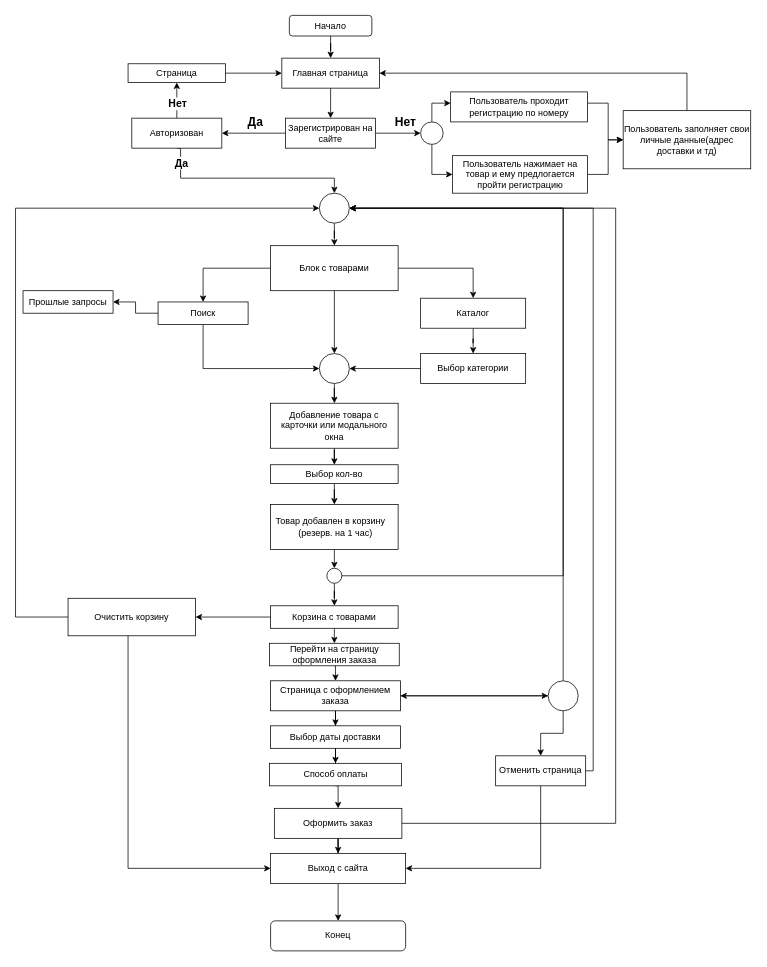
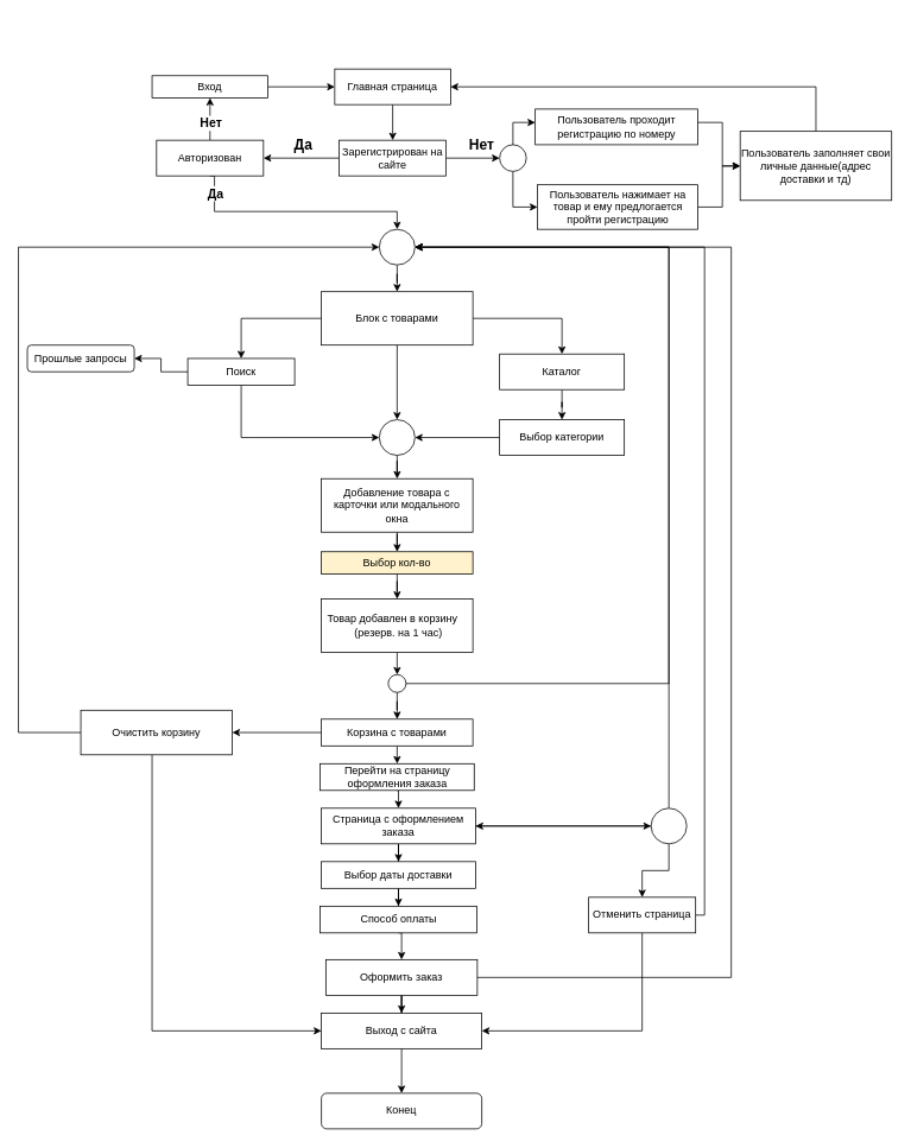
  <mxCell id="0" />
  <mxCell id="1" parent="0" />
  <mxCell id="2" value="" style="edgeStyle=orthogonalEdgeStyle;rounded=0;orthogonalLoop=1;jettySize=auto;html=1;" edge="1" parent="1" source="3" target="45"><mxGeometry relative="1" as="geometry" /></mxCell>
  <mxCell id="3" value="Главная страница" style="rounded=0;whiteSpace=wrap;html=1;" vertex="1" parent="1"><mxGeometry x="375" y="77" width="130" height="40" as="geometry" /></mxCell>
  <mxCell id="4" value="" style="edgeStyle=orthogonalEdgeStyle;rounded=0;orthogonalLoop=1;jettySize=auto;html=1;" edge="1" parent="1" source="5" target="9"><mxGeometry relative="1" as="geometry"><Array as="points"><mxPoint x="810" y="137" /><mxPoint x="810" y="186" /></Array></mxGeometry></mxCell>
  <mxCell id="5" value="Пользователь проходит регистрацию по номеру" style="rounded=0;whiteSpace=wrap;html=1;" vertex="1" parent="1"><mxGeometry x="600" y="122" width="182.5" height="40" as="geometry" /></mxCell>
  <mxCell id="6" style="edgeStyle=orthogonalEdgeStyle;rounded=0;orthogonalLoop=1;jettySize=auto;html=1;entryX=0;entryY=0.5;entryDx=0;entryDy=0;" edge="1" parent="1" source="7" target="9"><mxGeometry relative="1" as="geometry"><Array as="points"><mxPoint x="810" y="232" /><mxPoint x="810" y="186" /></Array></mxGeometry></mxCell>
  <mxCell id="7" value="Пользователь нажимает на товар и ему предлогается пройти регистрацию" style="rounded=0;whiteSpace=wrap;html=1;" vertex="1" parent="1"><mxGeometry x="602.5" y="207" width="180" height="50" as="geometry" /></mxCell>
  <mxCell id="8" style="edgeStyle=orthogonalEdgeStyle;rounded=0;orthogonalLoop=1;jettySize=auto;html=1;entryX=1;entryY=0.5;entryDx=0;entryDy=0;" edge="1" parent="1" source="9" target="3"><mxGeometry relative="1" as="geometry"><mxPoint x="850" y="7" as="targetPoint" /><Array as="points"><mxPoint x="915" y="97" /></Array></mxGeometry></mxCell>
  <mxCell id="9" value="Пользователь заполняет свои личные данные(адрес доставки и тд)" style="rounded=0;whiteSpace=wrap;html=1;" vertex="1" parent="1"><mxGeometry x="830" y="147" width="170" height="77.5" as="geometry" /></mxCell>
  <mxCell id="10" value="" style="edgeStyle=orthogonalEdgeStyle;rounded=0;orthogonalLoop=1;jettySize=auto;html=1;" edge="1" parent="1" source="13" target="25"><mxGeometry relative="1" as="geometry" /></mxCell>
  <mxCell id="11" value="" style="edgeStyle=orthogonalEdgeStyle;rounded=0;orthogonalLoop=1;jettySize=auto;html=1;" edge="1" parent="1" source="13" target="28"><mxGeometry relative="1" as="geometry" /></mxCell>
  <mxCell id="12" style="edgeStyle=orthogonalEdgeStyle;rounded=0;orthogonalLoop=1;jettySize=auto;html=1;entryX=0.5;entryY=0;entryDx=0;entryDy=0;" edge="1" parent="1" source="13" target="64"><mxGeometry relative="1" as="geometry" /></mxCell>
  <mxCell id="13" value="Блок с товарами" style="rounded=0;whiteSpace=wrap;html=1;" vertex="1" parent="1"><mxGeometry x="360" y="327" width="170" height="60" as="geometry" /></mxCell>
  <mxCell id="14" style="edgeStyle=orthogonalEdgeStyle;rounded=0;orthogonalLoop=1;jettySize=auto;html=1;exitX=0.5;exitY=1;exitDx=0;exitDy=0;entryX=0.5;entryY=0;entryDx=0;entryDy=0;" edge="1" parent="1" source="15" target="75"><mxGeometry relative="1" as="geometry" /></mxCell>
  <mxCell id="15" value="Товар добавлен в корзину&amp;nbsp; &amp;nbsp; &amp;nbsp;(резерв. на 1 час)" style="whiteSpace=wrap;html=1;rounded=0;" vertex="1" parent="1"><mxGeometry x="360" y="672" width="170" height="60" as="geometry" /></mxCell>
  <mxCell id="16" value="" style="edgeStyle=orthogonalEdgeStyle;rounded=0;orthogonalLoop=1;jettySize=auto;html=1;" edge="1" parent="1" source="18" target="23"><mxGeometry relative="1" as="geometry"><Array as="points"><mxPoint x="170" y="1157" /></Array></mxGeometry></mxCell>
  <mxCell id="17" style="edgeStyle=orthogonalEdgeStyle;rounded=0;orthogonalLoop=1;jettySize=auto;html=1;exitX=0;exitY=0.5;exitDx=0;exitDy=0;entryX=0;entryY=0.5;entryDx=0;entryDy=0;" edge="1" parent="1" source="18" target="57"><mxGeometry relative="1" as="geometry"><Array as="points"><mxPoint x="20" y="822" /><mxPoint x="20" y="277" /></Array></mxGeometry></mxCell>
  <mxCell id="18" value="Очистить корзину" style="whiteSpace=wrap;html=1;rounded=0;" vertex="1" parent="1"><mxGeometry x="90" y="797" width="170" height="50" as="geometry" /></mxCell>
  <mxCell id="19" style="edgeStyle=orthogonalEdgeStyle;rounded=0;orthogonalLoop=1;jettySize=auto;html=1;entryX=1;entryY=0.5;entryDx=0;entryDy=0;exitX=1;exitY=0.5;exitDx=0;exitDy=0;" edge="1" parent="1" source="21" target="57"><mxGeometry relative="1" as="geometry"><mxPoint x="600" y="1102" as="sourcePoint" /><mxPoint x="615" y="302" as="targetPoint" /><Array as="points"><mxPoint x="820" y="1097" /><mxPoint x="820" y="277" /></Array></mxGeometry></mxCell>
  <mxCell id="20" style="edgeStyle=orthogonalEdgeStyle;rounded=0;orthogonalLoop=1;jettySize=auto;html=1;entryX=0.5;entryY=0;entryDx=0;entryDy=0;" edge="1" parent="1" source="21" target="23"><mxGeometry relative="1" as="geometry" /></mxCell>
  <mxCell id="21" value="Оформить заказ" style="whiteSpace=wrap;html=1;rounded=0;" vertex="1" parent="1"><mxGeometry x="365" y="1077" width="170" height="40" as="geometry" /></mxCell>
  <mxCell id="22" style="edgeStyle=orthogonalEdgeStyle;rounded=0;orthogonalLoop=1;jettySize=auto;html=1;exitX=0.5;exitY=1;exitDx=0;exitDy=0;entryX=0.5;entryY=0;entryDx=0;entryDy=0;" edge="1" parent="1" source="23" target="72"><mxGeometry relative="1" as="geometry" /></mxCell>
  <mxCell id="23" value="Выход с сайта" style="whiteSpace=wrap;html=1;rounded=0;" vertex="1" parent="1"><mxGeometry x="360" y="1137" width="180" height="40" as="geometry" /></mxCell>
  <mxCell id="24" value="" style="edgeStyle=orthogonalEdgeStyle;rounded=0;orthogonalLoop=1;jettySize=auto;html=1;" edge="1" parent="1" source="25" target="33"><mxGeometry relative="1" as="geometry" /></mxCell>
  <mxCell id="25" value="Каталог" style="whiteSpace=wrap;html=1;rounded=0;" vertex="1" parent="1"><mxGeometry x="560" y="397" width="140" height="40" as="geometry" /></mxCell>
  <mxCell id="26" style="edgeStyle=orthogonalEdgeStyle;rounded=0;orthogonalLoop=1;jettySize=auto;html=1;entryX=1;entryY=0.5;entryDx=0;entryDy=0;" edge="1" parent="1" source="28" target="29"><mxGeometry relative="1" as="geometry" /></mxCell>
  <mxCell id="27" style="edgeStyle=orthogonalEdgeStyle;rounded=0;orthogonalLoop=1;jettySize=auto;html=1;entryX=0;entryY=0.5;entryDx=0;entryDy=0;" edge="1" parent="1" source="28" target="64"><mxGeometry relative="1" as="geometry"><Array as="points"><mxPoint x="270" y="491" /></Array></mxGeometry></mxCell>
  <mxCell id="28" value="Поиск" style="whiteSpace=wrap;html=1;rounded=0;" vertex="1" parent="1"><mxGeometry x="210" y="402" width="120" height="30" as="geometry" /></mxCell>
- <mxCell id="29" value="Прошлые запросы" style="whiteSpace=wrap;html=1;rounded=0;" vertex="1" parent="1"><mxGeometry x="30" y="387" width="120" height="30" as="geometry" /></mxCell>
+ <mxCell id="29" value="Прошлые запросы" style="whiteSpace=wrap;html=1;rounded=1;" vertex="1" parent="1"><mxGeometry x="30" y="387" width="120" height="30" as="geometry" /></mxCell>
  <mxCell id="30" value="" style="edgeStyle=orthogonalEdgeStyle;rounded=0;orthogonalLoop=1;jettySize=auto;html=1;entryX=0.5;entryY=0;entryDx=0;entryDy=0;" edge="1" parent="1" source="31" target="35"><mxGeometry relative="1" as="geometry"><mxPoint x="445" y="627" as="targetPoint" /></mxGeometry></mxCell>
  <mxCell id="31" value="Добавление товара с карточки или модального окна" style="whiteSpace=wrap;html=1;rounded=0;" vertex="1" parent="1"><mxGeometry x="360" y="537" width="170" height="60" as="geometry" /></mxCell>
  <mxCell id="32" style="edgeStyle=orthogonalEdgeStyle;rounded=0;orthogonalLoop=1;jettySize=auto;html=1;entryX=1;entryY=0.5;entryDx=0;entryDy=0;" edge="1" parent="1" source="33" target="64"><mxGeometry relative="1" as="geometry" /></mxCell>
  <mxCell id="33" value="Выбор категории" style="whiteSpace=wrap;html=1;rounded=0;" vertex="1" parent="1"><mxGeometry x="560" y="470.75" width="140" height="40" as="geometry" /></mxCell>
  <mxCell id="34" value="" style="edgeStyle=orthogonalEdgeStyle;rounded=0;orthogonalLoop=1;jettySize=auto;html=1;" edge="1" parent="1" source="35" target="15"><mxGeometry relative="1" as="geometry" /></mxCell>
- <mxCell id="35" value="Выбор кол-во" style="whiteSpace=wrap;html=1;" vertex="1" parent="1"><mxGeometry x="360" y="619" width="170" height="25" as="geometry" /></mxCell>
+ <mxCell id="35" value="Выбор кол-во" style="whiteSpace=wrap;html=1;fillColor=#fff2cc;" vertex="1" parent="1"><mxGeometry x="360" y="619" width="170" height="25" as="geometry" /></mxCell>
  <mxCell id="36" value="" style="edgeStyle=orthogonalEdgeStyle;rounded=0;orthogonalLoop=1;jettySize=auto;html=1;" edge="1" parent="1" source="38" target="40"><mxGeometry relative="1" as="geometry" /></mxCell>
  <mxCell id="37" style="edgeStyle=orthogonalEdgeStyle;rounded=0;orthogonalLoop=1;jettySize=auto;html=1;entryX=0;entryY=0.5;entryDx=0;entryDy=0;" edge="1" parent="1" source="38" target="68"><mxGeometry relative="1" as="geometry"><mxPoint x="655" y="837" as="targetPoint" /></mxGeometry></mxCell>
  <mxCell id="38" value="Страница с оформлением заказа" style="whiteSpace=wrap;html=1;rounded=0;" vertex="1" parent="1"><mxGeometry x="360" y="907" width="173" height="40" as="geometry" /></mxCell>
  <mxCell id="39" value="" style="edgeStyle=orthogonalEdgeStyle;rounded=0;orthogonalLoop=1;jettySize=auto;html=1;" edge="1" parent="1" source="40" target="42"><mxGeometry relative="1" as="geometry" /></mxCell>
  <mxCell id="40" value="Выбор даты доставки" style="whiteSpace=wrap;html=1;rounded=0;" vertex="1" parent="1"><mxGeometry x="360" y="967" width="173" height="30" as="geometry" /></mxCell>
  <mxCell id="41" style="edgeStyle=orthogonalEdgeStyle;rounded=0;orthogonalLoop=1;jettySize=auto;html=1;exitX=0.5;exitY=1;exitDx=0;exitDy=0;entryX=0.5;entryY=0;entryDx=0;entryDy=0;" edge="1" parent="1" source="42" target="21"><mxGeometry relative="1" as="geometry" /></mxCell>
  <mxCell id="42" value="Способ оплаты" style="whiteSpace=wrap;html=1;rounded=0;" vertex="1" parent="1"><mxGeometry x="358.5" y="1017" width="176" height="30" as="geometry" /></mxCell>
  <mxCell id="43" value="" style="edgeStyle=orthogonalEdgeStyle;rounded=0;orthogonalLoop=1;jettySize=auto;html=1;entryX=0;entryY=0.5;entryDx=0;entryDy=0;" edge="1" parent="1" source="45" target="60"><mxGeometry relative="1" as="geometry"><mxPoint x="590" y="177" as="targetPoint" /></mxGeometry></mxCell>
  <mxCell id="44" value="" style="edgeStyle=orthogonalEdgeStyle;rounded=0;orthogonalLoop=1;jettySize=auto;html=1;" edge="1" parent="1" source="45" target="54"><mxGeometry relative="1" as="geometry" /></mxCell>
  <mxCell id="45" value="Зарегистрирован на сайте" style="rounded=0;whiteSpace=wrap;html=1;" vertex="1" parent="1"><mxGeometry x="380" y="157" width="120" height="40" as="geometry" /></mxCell>
  <mxCell id="46" style="edgeStyle=orthogonalEdgeStyle;rounded=0;orthogonalLoop=1;jettySize=auto;html=1;entryX=0;entryY=0.5;entryDx=0;entryDy=0;" edge="1" parent="1" source="47" target="3"><mxGeometry relative="1" as="geometry"><mxPoint x="350" y="97" as="targetPoint" /></mxGeometry></mxCell>
- <mxCell id="47" value="Страница" style="rounded=0;whiteSpace=wrap;html=1;" vertex="1" parent="1"><mxGeometry x="170" y="84.5" width="130" height="25" as="geometry" /></mxCell>
+ <mxCell id="47" value="Вход" style="rounded=0;whiteSpace=wrap;html=1;" vertex="1" parent="1"><mxGeometry x="170" y="84.5" width="130" height="25" as="geometry" /></mxCell>
  <mxCell id="48" style="edgeStyle=orthogonalEdgeStyle;rounded=0;orthogonalLoop=1;jettySize=auto;html=1;exitX=0.5;exitY=1;exitDx=0;exitDy=0;" edge="1" parent="1" source="47" target="47"><mxGeometry relative="1" as="geometry" /></mxCell>
  <mxCell id="49" value="&lt;font size=&quot;3&quot;&gt;&lt;b&gt;Нет&lt;/b&gt;&lt;/font&gt;" style="text;html=1;align=center;verticalAlign=middle;whiteSpace=wrap;rounded=0;" vertex="1" parent="1"><mxGeometry x="500" y="147" width="80" height="30" as="geometry" /></mxCell>
  <mxCell id="50" value="" style="edgeStyle=orthogonalEdgeStyle;rounded=0;orthogonalLoop=1;jettySize=auto;html=1;" edge="1" parent="1" source="54" target="47"><mxGeometry relative="1" as="geometry" /></mxCell>
  <mxCell id="51" value="&lt;b&gt;&lt;font style=&quot;font-size: 14px;&quot;&gt;Нет&lt;/font&gt;&lt;/b&gt;" style="edgeLabel;html=1;align=center;verticalAlign=middle;resizable=0;points=[];fillColor=#FF2B1C;" vertex="1" connectable="0" parent="50"><mxGeometry x="0.402" y="-2" relative="1" as="geometry"><mxPoint x="-2" y="13" as="offset" /></mxGeometry></mxCell>
  <mxCell id="52" style="edgeStyle=orthogonalEdgeStyle;rounded=0;orthogonalLoop=1;jettySize=auto;html=1;entryX=0.5;entryY=0;entryDx=0;entryDy=0;exitX=0.5;exitY=1;exitDx=0;exitDy=0;" edge="1" parent="1" source="54" target="57"><mxGeometry relative="1" as="geometry"><mxPoint x="439.97" y="277" as="targetPoint" /><mxPoint x="239.969" y="207" as="sourcePoint" /><Array as="points"><mxPoint x="240" y="197" /><mxPoint x="240" y="237" /></Array></mxGeometry></mxCell>
  <mxCell id="53" value="&lt;font style=&quot;font-size: 14px;&quot;&gt;&lt;b&gt;Да&lt;/b&gt;&lt;/font&gt;" style="edgeLabel;html=1;align=center;verticalAlign=middle;resizable=0;points=[];" vertex="1" connectable="0" parent="52"><mxGeometry x="-0.769" y="3" relative="1" as="geometry"><mxPoint x="-3" y="-7" as="offset" /></mxGeometry></mxCell>
  <mxCell id="54" value="Авторизован" style="whiteSpace=wrap;html=1;rounded=0;" vertex="1" parent="1"><mxGeometry x="175" y="157" width="120" height="40" as="geometry" /></mxCell>
  <mxCell id="55" value="&lt;font size=&quot;3&quot;&gt;&lt;b&gt;Да&lt;/b&gt;&lt;/font&gt;" style="text;html=1;align=center;verticalAlign=middle;whiteSpace=wrap;rounded=0;" vertex="1" parent="1"><mxGeometry x="310" y="147" width="60" height="30" as="geometry" /></mxCell>
  <mxCell id="56" style="edgeStyle=orthogonalEdgeStyle;rounded=0;orthogonalLoop=1;jettySize=auto;html=1;entryX=0.5;entryY=0;entryDx=0;entryDy=0;" edge="1" parent="1" source="57" target="13"><mxGeometry relative="1" as="geometry" /></mxCell>
  <mxCell id="57" value="" style="ellipse;whiteSpace=wrap;html=1;aspect=fixed;" vertex="1" parent="1"><mxGeometry x="425" y="257" width="40" height="40" as="geometry" /></mxCell>
  <mxCell id="58" value="" style="edgeStyle=orthogonalEdgeStyle;rounded=0;orthogonalLoop=1;jettySize=auto;html=1;" edge="1" parent="1" source="60" target="5"><mxGeometry relative="1" as="geometry"><Array as="points"><mxPoint x="575" y="137" /></Array></mxGeometry></mxCell>
  <mxCell id="59" style="edgeStyle=orthogonalEdgeStyle;rounded=0;orthogonalLoop=1;jettySize=auto;html=1;entryX=0;entryY=0.5;entryDx=0;entryDy=0;" edge="1" parent="1" source="60" target="7"><mxGeometry relative="1" as="geometry"><Array as="points"><mxPoint x="575" y="232" /></Array></mxGeometry></mxCell>
  <mxCell id="60" value="" style="ellipse;whiteSpace=wrap;html=1;aspect=fixed;" vertex="1" parent="1"><mxGeometry x="560" y="162" width="30" height="30" as="geometry" /></mxCell>
- <mxCell id="61" style="edgeStyle=orthogonalEdgeStyle;rounded=0;orthogonalLoop=1;jettySize=auto;html=1;entryX=0.5;entryY=0;entryDx=0;entryDy=0;" edge="1" parent="1" source="62" target="3"><mxGeometry relative="1" as="geometry" /></mxCell>
- <mxCell id="62" value="Начало" style="rounded=1;whiteSpace=wrap;html=1;" vertex="1" parent="1"><mxGeometry x="385" y="20" width="110" height="27.5" as="geometry" /></mxCell>
  <mxCell id="63" style="edgeStyle=orthogonalEdgeStyle;rounded=0;orthogonalLoop=1;jettySize=auto;html=1;" edge="1" parent="1" source="64" target="31"><mxGeometry relative="1" as="geometry" /></mxCell>
  <mxCell id="64" value="" style="ellipse;whiteSpace=wrap;html=1;aspect=fixed;" vertex="1" parent="1"><mxGeometry x="425" y="470.75" width="40" height="40" as="geometry" /></mxCell>
  <mxCell id="65" style="edgeStyle=orthogonalEdgeStyle;rounded=0;orthogonalLoop=1;jettySize=auto;html=1;entryX=1;entryY=0.5;entryDx=0;entryDy=0;exitX=0.5;exitY=0;exitDx=0;exitDy=0;" edge="1" parent="1" source="68" target="57"><mxGeometry relative="1" as="geometry"><mxPoint x="720" y="747" as="sourcePoint" /><Array as="points"><mxPoint x="750" y="277" /></Array></mxGeometry></mxCell>
  <mxCell id="66" value="" style="edgeStyle=orthogonalEdgeStyle;rounded=0;orthogonalLoop=1;jettySize=auto;html=1;" edge="1" parent="1" source="68" target="71"><mxGeometry relative="1" as="geometry" /></mxCell>
  <mxCell id="67" style="edgeStyle=orthogonalEdgeStyle;rounded=0;orthogonalLoop=1;jettySize=auto;html=1;entryX=1;entryY=0.5;entryDx=0;entryDy=0;" edge="1" parent="1" source="68" target="38"><mxGeometry relative="1" as="geometry" /></mxCell>
  <mxCell id="68" value="" style="ellipse;whiteSpace=wrap;html=1;aspect=fixed;" vertex="1" parent="1"><mxGeometry x="730" y="907" width="40" height="40" as="geometry" /></mxCell>
  <mxCell id="69" style="edgeStyle=orthogonalEdgeStyle;rounded=0;orthogonalLoop=1;jettySize=auto;html=1;entryX=1;entryY=0.5;entryDx=0;entryDy=0;" edge="1" parent="1" source="71" target="23"><mxGeometry relative="1" as="geometry"><Array as="points"><mxPoint x="720" y="1157" /></Array></mxGeometry></mxCell>
  <mxCell id="70" style="edgeStyle=orthogonalEdgeStyle;rounded=0;orthogonalLoop=1;jettySize=auto;html=1;entryX=1;entryY=0.5;entryDx=0;entryDy=0;exitX=1;exitY=0.5;exitDx=0;exitDy=0;" edge="1" parent="1" source="71" target="57"><mxGeometry relative="1" as="geometry"><mxPoint x="800" y="277" as="targetPoint" /><mxPoint x="995" y="917.059" as="sourcePoint" /><Array as="points"><mxPoint x="790" y="1027" /><mxPoint x="790" y="277" /></Array></mxGeometry></mxCell>
  <mxCell id="71" value="Отменить страница" style="rounded=0;whiteSpace=wrap;html=1;" vertex="1" parent="1"><mxGeometry x="660" y="1007" width="120" height="40" as="geometry" /></mxCell>
  <mxCell id="72" value="Конец" style="rounded=1;whiteSpace=wrap;html=1;" vertex="1" parent="1"><mxGeometry x="360" y="1227" width="180" height="40" as="geometry" /></mxCell>
  <mxCell id="73" style="edgeStyle=orthogonalEdgeStyle;rounded=0;orthogonalLoop=1;jettySize=auto;html=1;entryX=1;entryY=0.5;entryDx=0;entryDy=0;exitX=1;exitY=0.5;exitDx=0;exitDy=0;" edge="1" parent="1" source="75" target="57"><mxGeometry relative="1" as="geometry"><mxPoint x="837" y="286.5" as="targetPoint" /><mxPoint x="827" y="777" as="sourcePoint" /><Array as="points"><mxPoint x="750" y="767" /><mxPoint x="750" y="277" /></Array></mxGeometry></mxCell>
  <mxCell id="74" style="edgeStyle=orthogonalEdgeStyle;rounded=0;orthogonalLoop=1;jettySize=auto;html=1;entryX=0.5;entryY=0;entryDx=0;entryDy=0;" edge="1" parent="1" source="75" target="78"><mxGeometry relative="1" as="geometry" /></mxCell>
  <mxCell id="75" value="" style="ellipse;whiteSpace=wrap;html=1;aspect=fixed;" vertex="1" parent="1"><mxGeometry x="435" y="757" width="20" height="20" as="geometry" /></mxCell>
  <mxCell id="76" style="edgeStyle=orthogonalEdgeStyle;rounded=0;orthogonalLoop=1;jettySize=auto;html=1;entryX=1;entryY=0.5;entryDx=0;entryDy=0;" edge="1" parent="1" source="78" target="18"><mxGeometry relative="1" as="geometry" /></mxCell>
  <mxCell id="77" style="edgeStyle=orthogonalEdgeStyle;rounded=0;orthogonalLoop=1;jettySize=auto;html=1;exitX=0.5;exitY=1;exitDx=0;exitDy=0;entryX=0.5;entryY=0;entryDx=0;entryDy=0;" edge="1" parent="1" source="78" target="81"><mxGeometry relative="1" as="geometry" /></mxCell>
  <mxCell id="78" value="Корзина с товарами" style="rounded=0;whiteSpace=wrap;html=1;" vertex="1" parent="1"><mxGeometry x="360" y="807" width="170" height="30" as="geometry" /></mxCell>
  <mxCell id="79" style="edgeStyle=orthogonalEdgeStyle;rounded=0;orthogonalLoop=1;jettySize=auto;html=1;exitX=0.5;exitY=1;exitDx=0;exitDy=0;" edge="1" parent="1" source="42" target="42"><mxGeometry relative="1" as="geometry" /></mxCell>
  <mxCell id="80" style="edgeStyle=orthogonalEdgeStyle;rounded=0;orthogonalLoop=1;jettySize=auto;html=1;exitX=0.5;exitY=1;exitDx=0;exitDy=0;entryX=0.5;entryY=0;entryDx=0;entryDy=0;" edge="1" parent="1" source="81" target="38"><mxGeometry relative="1" as="geometry" /></mxCell>
  <mxCell id="81" value="Перейти на страницу оформления заказа" style="rounded=0;whiteSpace=wrap;html=1;" vertex="1" parent="1"><mxGeometry x="358.5" y="857" width="173" height="30" as="geometry" /></mxCell>
